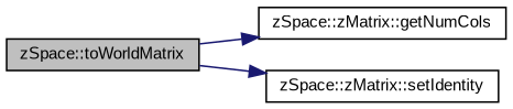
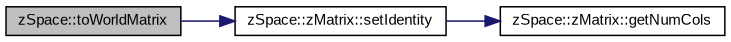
  digraph {
    fontname="Liberation Sans"
    rankdir=LR
    node [color=black fillcolor=white fontname="Liberation Sans" fontsize=10 shape=record style=filled]
    edge [color=midnightblue fontname="Liberation Sans" fontsize=10 labelfontname=Helvetica labelfontsize=10 style=solid]
    n1 [fillcolor=grey75 fontcolor=black height=0.2 label="zSpace::toWorldMatrix" width=0.4]
    n2 [height=0.2 label="zSpace::zMatrix::getNumCols" width=0.4]
    n3 [height=0.2 label="zSpace::zMatrix::setIdentity" width=0.4]
-   n1 -> n2
+   n3 -> n2
    n1 -> n3
  }
